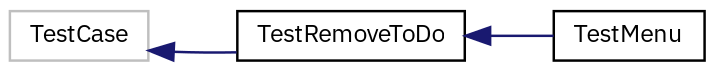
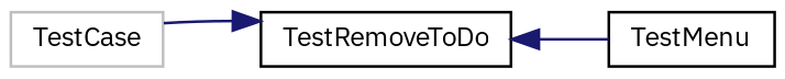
  digraph {
    fontname="IBM Plex Sans"
    rankdir=LR
    node [color=black fillcolor=white fontname="IBM Plex Sans" fontsize=10 shape=record style=filled]
    edge [color=midnightblue dir=back fontname="IBM Plex Sans" fontsize=10 labelfontname=Helvetica labelfontsize=10 style=solid]
    n1 [color=grey75 height=0.2 label=TestCase width=0.4]
    n2 [height=0.2 label=TestRemoveToDo width=0.4]
    n3 [height=0.2 label=TestMenu width=0.4]
-   n1 -> n2
+   n2 -> n1
    n2 -> n3
  }
